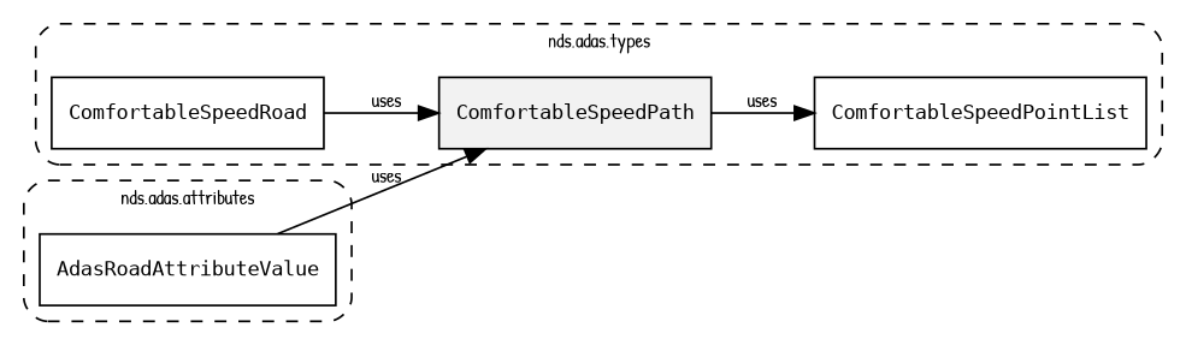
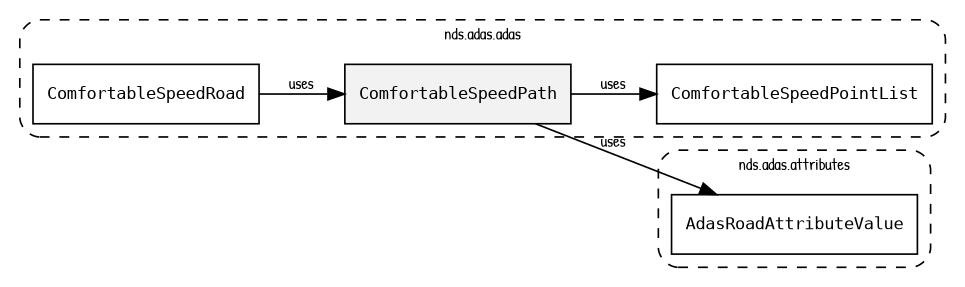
  digraph {
    fontname="Patrick Hand"
    fontsize=10
    rankdir=LR
    node [fontname="Patrick Hand" fontsize=10 shape=box]
    edge [fontname="Patrick Hand" fontsize=10]
    n1 [fillcolor="#0000000D" label=<<font face="monospace"><table align="center" border="0" cellspacing="0" cellpadding="0"><tr><td href="../../../content/packages/nds.adas.types.html#Structure-ComfortableSpeedPath" title="Structure defined in nds.adas.types">ComfortableSpeedPath</td></tr></table></font>> style=filled]
    n2 [label=<<font face="monospace"><table align="center" border="0" cellspacing="0" cellpadding="0"><tr><td href="../../../content/packages/nds.adas.types.html#Structure-ComfortableSpeedPointList" title="Structure defined in nds.adas.types">ComfortableSpeedPointList</td></tr></table></font>>]
    n3 [label=<<font face="monospace"><table align="center" border="0" cellspacing="0" cellpadding="0"><tr><td href="../../../content/packages/nds.adas.types.html#Structure-ComfortableSpeedRoad" title="Structure defined in nds.adas.types">ComfortableSpeedRoad</td></tr></table></font>>]
    n4 [label=<<font face="monospace"><table align="center" border="0" cellspacing="0" cellpadding="0"><tr><td href="../../../content/packages/nds.adas.attributes.html#Choice-AdasRoadAttributeValue" title="Choice defined in nds.adas.attributes">AdasRoadAttributeValue</td></tr></table></font>>]
    subgraph cluster_1 {
-     label="nds.adas.types"
+     label="nds.adas.adas"
      style="dashed, rounded"
      n1
      n2
      n3
    }
    subgraph cluster_2 {
      label="nds.adas.attributes"
      style="dashed, rounded"
      n4
    }
    n1 -> n2 [label=uses]
    n3 -> n1 [label=uses]
-   n4 -> n1 [label=uses]
+   n1 -> n4 [label=uses]
  }
